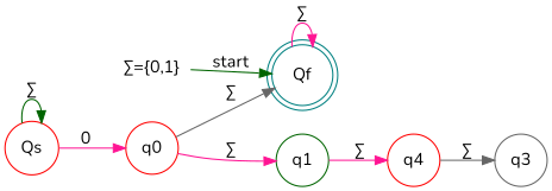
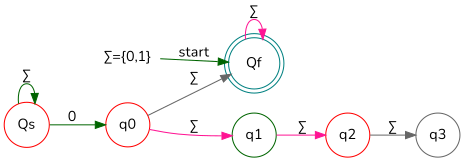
  digraph {
    fontname=Nunito
    rankdir=LR
    node [color=red fontname=Nunito shape=circle]
    edge [color=deeppink fontname=Nunito]
    n1 [color=teal label="Σ={0,1}" shape=none]
    Qf [color=teal shape=doublecircle]
    Qs
    q0
    q1 [color=darkgreen]
-   q2 [label=q4]
+   q2
    q3 [color=gray40]
    n1 -> Qf [color=darkgreen label=start]
    Qf -> Qf [label="Σ"]
    Qs -> Qs [color=darkgreen label="Σ"]
-   Qs -> q0 [label=0]
+   Qs -> q0 [color=darkgreen label=0]
    q0 -> Qf [color=gray40 label="Σ"]
    q0 -> q1 [label="Σ"]
    q1 -> q2 [label="Σ"]
    q2 -> q3 [color=gray40 label="Σ"]
  }
